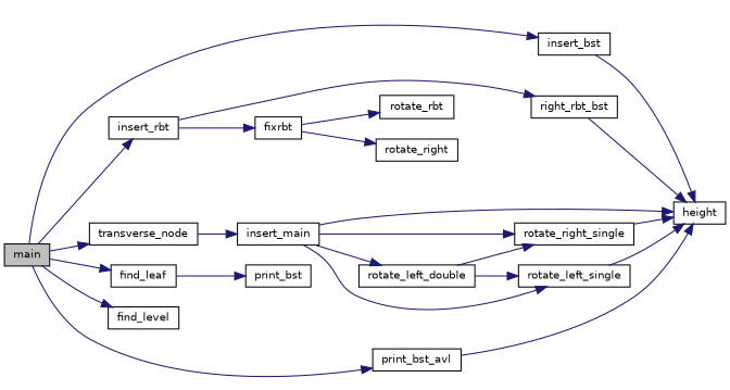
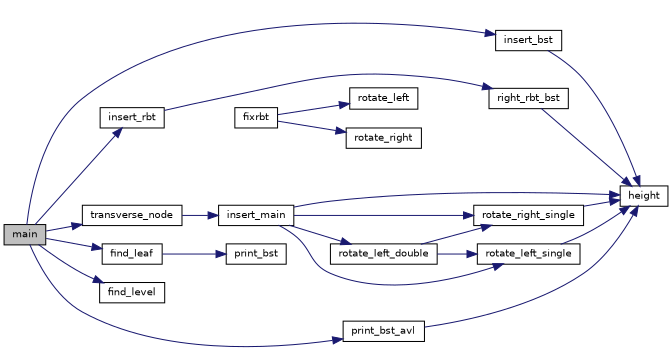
  digraph {
    rankdir=LR
    node [color=black fillcolor=white fontname=Helvetica fontsize=10 shape=record style=filled]
    edge [color=midnightblue fontname=Helvetica fontsize=10 labelfontname=Helvetica labelfontsize=10 style=solid]
    n1 [fillcolor=grey75 fontcolor=black height=0.2 label=main width=0.4]
    n2 [height=0.2 label=insert_bst width=0.4]
    n3 [height=0.2 label=insert_rbt width=0.4]
    n4 [height=0.2 label=transverse_node width=0.4]
    n5 [height=0.2 label=find_leaf width=0.4]
    n6 [height=0.2 label=find_level width=0.4]
    n7 [height=0.2 label=print_bst_avl width=0.4]
    n8 [height=0.2 label=height width=0.4]
    n9 [height=0.2 label=right_rbt_bst width=0.4]
    n10 [height=0.2 label=fixrbt width=0.4]
    n11 [height=0.2 label=insert_main width=0.4]
    n12 [height=0.2 label=print_bst width=0.4]
-   n13 [height=0.2 label=rotate_rbt width=0.4]
+   n13 [height=0.2 label=rotate_left width=0.4]
    n14 [height=0.2 label=rotate_right width=0.4]
    n15 [height=0.2 label=rotate_right_single width=0.4]
    n16 [height=0.2 label=rotate_left_single width=0.4]
    n17 [height=0.2 label=rotate_left_double width=0.4]
    n1 -> n2
    n1 -> n3
    n1 -> n4
    n1 -> n5
    n1 -> n6
    n1 -> n7
    n2 -> n8
    n3 -> n9
-   n3 -> n10
    n4 -> n11
    n5 -> n12
    n7 -> n8
    n9 -> n8
    n10 -> n13
    n10 -> n14
    n11 -> n8
    n11 -> n15
    n11 -> n16
    n11 -> n17
    n15 -> n8
    n16 -> n8
    n17 -> n15
    n17 -> n16
  }
